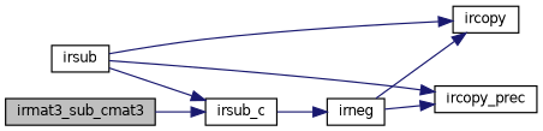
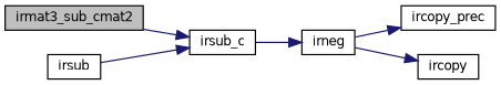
  digraph {
    rankdir=LR
    node [color=black fillcolor=white fontname=Helvetica fontsize=10 shape=record style=filled]
    edge [color=midnightblue fontname=Helvetica fontsize=10 labelfontname=Helvetica labelfontsize=10 style=solid]
-   n1 [fillcolor=grey75 fontcolor=black height=0.2 label=irmat3_sub_cmat3 width=0.4]
+   n1 [fillcolor=grey75 fontcolor=black height=0.2 label=irmat3_sub_cmat2 width=0.4]
    n2 [height=0.2 label=irsub_c width=0.4]
    n3 [height=0.2 label=irneg width=0.4]
    n4 [height=0.2 label=irsub width=0.4]
    n5 [height=0.2 label=ircopy_prec width=0.4]
    n6 [height=0.2 label=ircopy width=0.4]
    n1 -> n2
    n2 -> n3
    n3 -> n5
    n3 -> n6
    n4 -> n2
-   n4 -> n5
-   n4 -> n6
  }
